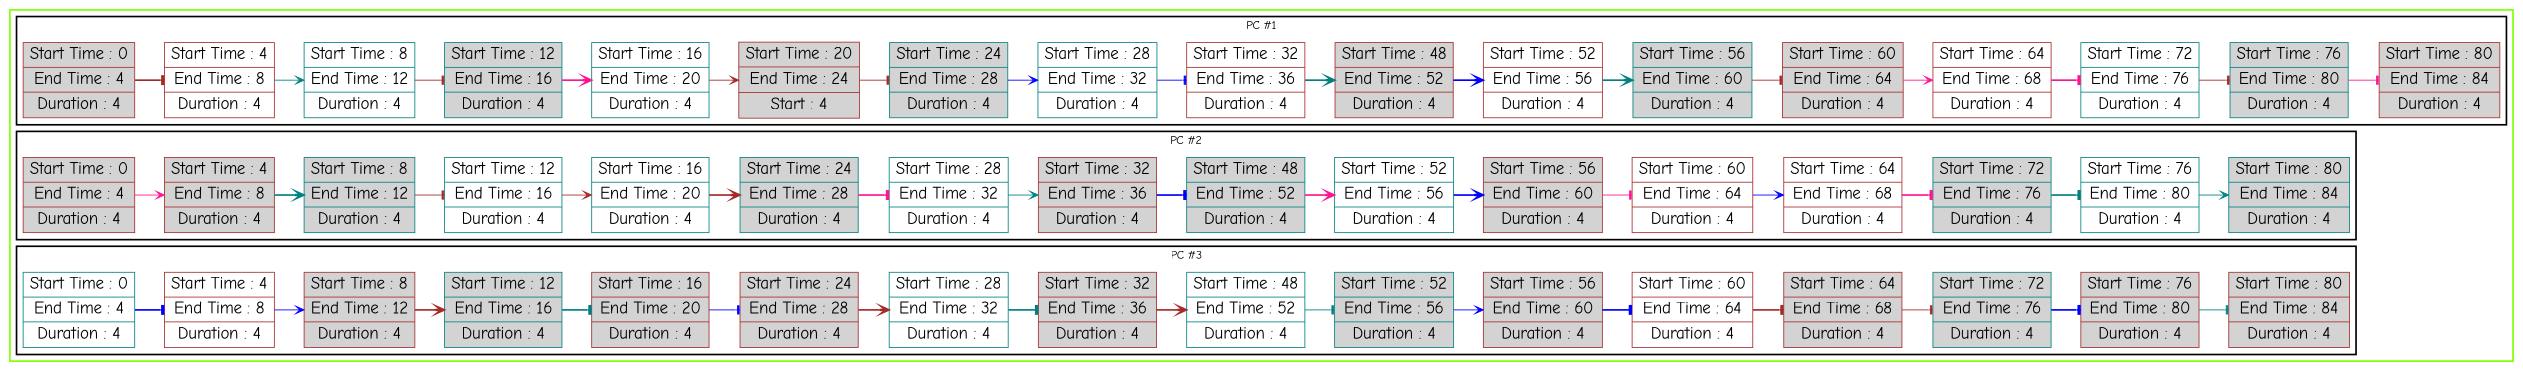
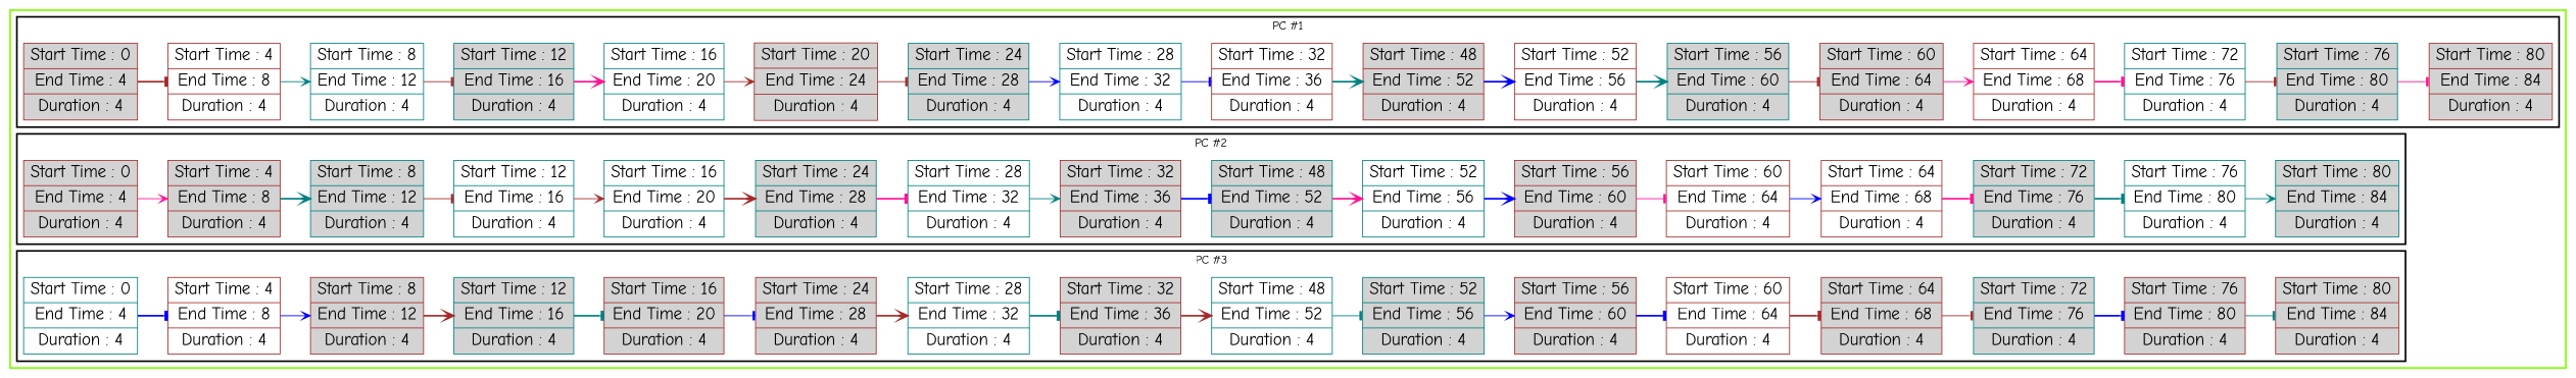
  digraph {
    fontname="Comic Neue"
    rankdir=LR
    node [color=brown fontname="Comic Neue" fontsize=20 shape=record style=filled fillcolor=lightgrey]
    edge [fontname="Comic Neue" color=brown style=bold arrowhead=tee]
    n1 [label="Start Time : 0 | End Time : 4 | Duration : 4"]
    n2 [label="Start Time : 4 | End Time : 8 | Duration : 4" fillcolor=white]
    n3 [color=teal label="Start Time : 8 | End Time : 12 | Duration : 4" fillcolor=white]
    n4 [color=teal label="Start Time : 12 | End Time : 16 | Duration : 4"]
    n5 [color=teal label="Start Time : 16 | End Time : 20 | Duration : 4" fillcolor=white]
-   n6 [label="Start Time : 20 | End Time : 24 | Start : 4"]
+   n6 [label="Start Time : 20 | End Time : 24 | Duration : 4"]
    n7 [color=teal label="Start Time : 24 | End Time : 28 | Duration : 4"]
    n8 [color=teal label="Start Time : 28 | End Time : 32 | Duration : 4" fillcolor=white]
    n9 [label="Start Time : 32 | End Time : 36 | Duration : 4" fillcolor=white]
    n10 [label="Start Time : 48 | End Time : 52 | Duration : 4"]
    n11 [label="Start Time : 52 | End Time : 56 | Duration : 4" fillcolor=white]
    n12 [color=teal label="Start Time : 56 | End Time : 60 | Duration : 4"]
    n13 [label="Start Time : 60 | End Time : 64 | Duration : 4"]
    n14 [label="Start Time : 64 | End Time : 68 | Duration : 4" fillcolor=white]
    n15 [color=teal label="Start Time : 72 | End Time : 76 | Duration : 4" fillcolor=white]
    n16 [color=teal label="Start Time : 76 | End Time : 80 | Duration : 4"]
    n17 [label="Start Time : 80 | End Time : 84 | Duration : 4"]
    n18 [label="Start Time : 0 | End Time : 4 | Duration : 4"]
    n19 [label="Start Time : 4 | End Time : 8 | Duration : 4"]
    n20 [color=teal label="Start Time : 8 | End Time : 12 | Duration : 4"]
    n21 [color=teal label="Start Time : 12 | End Time : 16 | Duration : 4" fillcolor=white]
    n22 [color=teal label="Start Time : 16 | End Time : 20 | Duration : 4" fillcolor=white]
    n23 [color=teal label="Start Time : 24 | End Time : 28 | Duration : 4"]
    n24 [color=teal label="Start Time : 28 | End Time : 32 | Duration : 4" fillcolor=white]
    n25 [label="Start Time : 32 | End Time : 36 | Duration : 4"]
    n26 [color=teal label="Start Time : 48 | End Time : 52 | Duration : 4"]
    n27 [color=teal label="Start Time : 52 | End Time : 56 | Duration : 4" fillcolor=white]
    n28 [label="Start Time : 56 | End Time : 60 | Duration : 4"]
    n29 [label="Start Time : 60 | End Time : 64 | Duration : 4" fillcolor=white]
    n30 [label="Start Time : 64 | End Time : 68 | Duration : 4" fillcolor=white]
    n31 [color=teal label="Start Time : 72 | End Time : 76 | Duration : 4"]
    n32 [color=teal label="Start Time : 76 | End Time : 80 | Duration : 4" fillcolor=white]
    n33 [color=teal label="Start Time : 80 | End Time : 84 | Duration : 4"]
    n34 [color=teal label="Start Time : 0 | End Time : 4 | Duration : 4" fillcolor=white]
    n35 [label="Start Time : 4 | End Time : 8 | Duration : 4" fillcolor=white]
    n36 [label="Start Time : 8 | End Time : 12 | Duration : 4"]
    n37 [color=teal label="Start Time : 12 | End Time : 16 | Duration : 4"]
    n38 [label="Start Time : 16 | End Time : 20 | Duration : 4"]
    n39 [label="Start Time : 24 | End Time : 28 | Duration : 4"]
    n40 [color=teal label="Start Time : 28 | End Time : 32 | Duration : 4" fillcolor=white]
    n41 [label="Start Time : 32 | End Time : 36 | Duration : 4"]
    n42 [color=teal label="Start Time : 48 | End Time : 52 | Duration : 4" fillcolor=white]
    n43 [color=teal label="Start Time : 52 | End Time : 56 | Duration : 4"]
    n44 [label="Start Time : 56 | End Time : 60 | Duration : 4"]
    n45 [label="Start Time : 60 | End Time : 64 | Duration : 4" fillcolor=white]
    n46 [label="Start Time : 64 | End Time : 68 | Duration : 4"]
    n47 [color=teal label="Start Time : 72 | End Time : 76 | Duration : 4"]
    n48 [label="Start Time : 76 | End Time : 80 | Duration : 4"]
    n49 [label="Start Time : 80 | End Time : 84 | Duration : 4"]
    subgraph cluster_1 {
      color=chartreuse
      style=bold
      subgraph cluster_2 {
        color=black
        label="PC #1"
        style=bold
        n1
        n2
        n3
        n4
        n5
        n6
        n7
        n8
        n9
        n10
        n11
        n12
        n13
        n14
        n15
        n16
        n17
      }
      subgraph cluster_3 {
        color=black
        label="PC #2"
        style=bold
        n18
        n19
        n20
        n21
        n22
        n23
        n24
        n25
        n26
        n27
        n28
        n29
        n30
        n31
        n32
        n33
      }
      subgraph cluster_4 {
        color=black
        label="PC #3"
        style=bold
        n34
        n35
        n36
        n37
        n38
        n39
        n40
        n41
        n42
        n43
        n44
        n45
        n46
        n47
        n48
        n49
      }
    }
    n1 -> n2
    n2 -> n3 [color=teal style=solid arrowhead=vee]
    n3 -> n4 [style=solid]
    n4 -> n5 [color=deeppink arrowhead=vee]
    n5 -> n6 [style=solid arrowhead=vee]
    n6 -> n7 [style=solid]
    n7 -> n8 [color=blue style=solid arrowhead=vee]
    n8 -> n9 [color=blue style=solid]
    n9 -> n10 [color=teal arrowhead=vee]
    n10 -> n11 [color=blue arrowhead=vee]
    n11 -> n12 [color=teal arrowhead=vee]
    n12 -> n13 [style=solid]
    n13 -> n14 [color=deeppink style=solid arrowhead=vee]
    n14 -> n15 [color=deeppink]
    n15 -> n16 [style=solid]
    n16 -> n17 [color=deeppink style=solid]
    n18 -> n19 [color=deeppink style=solid arrowhead=vee]
    n19 -> n20 [color=teal arrowhead=vee]
    n20 -> n21 [style=solid]
    n21 -> n22 [style=solid arrowhead=vee]
    n22 -> n23 [arrowhead=vee]
    n23 -> n24 [color=deeppink]
    n24 -> n25 [color=teal style=solid arrowhead=vee]
    n25 -> n26 [color=blue]
    n26 -> n27 [color=deeppink arrowhead=vee]
    n27 -> n28 [color=blue arrowhead=vee]
    n28 -> n29 [color=deeppink style=solid]
    n29 -> n30 [color=blue style=solid arrowhead=vee]
    n30 -> n31 [color=deeppink]
    n31 -> n32 [color=teal]
    n32 -> n33 [color=teal style=solid arrowhead=vee]
    n34 -> n35 [color=blue]
    n35 -> n36 [color=blue style=solid arrowhead=vee]
    n36 -> n37 [arrowhead=vee]
    n37 -> n38 [color=teal]
    n38 -> n39 [color=blue style=solid]
    n39 -> n40 [arrowhead=vee]
    n40 -> n41 [color=teal]
    n41 -> n42 [arrowhead=vee]
    n42 -> n43 [color=teal style=solid]
    n43 -> n44 [color=blue style=solid arrowhead=vee]
    n44 -> n45 [color=blue]
    n45 -> n46
    n46 -> n47 [style=solid]
    n47 -> n48 [color=blue]
    n48 -> n49 [color=teal style=solid]
  }
